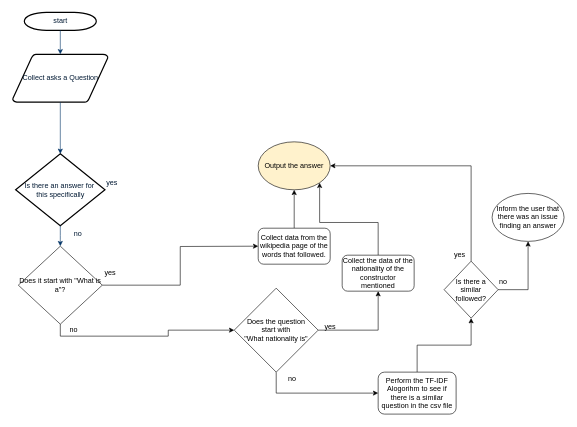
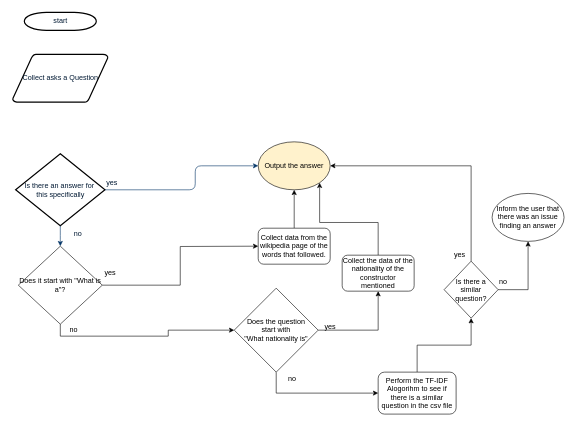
  <mxCell id="0" />
  <mxCell id="1" parent="0" />
  <mxCell id="2" value="start" style="shape=mxgraph.flowchart.terminator;fillColor=#FFFFFF;strokeColor=#000000;strokeWidth=2;gradientColor=none;gradientDirection=north;fontColor=#001933;fontStyle=0;html=1;" parent="1" vertex="1"><mxGeometry x="40" y="20" width="120" height="30" as="geometry" /></mxCell>
  <mxCell id="3" value="Collect asks a Question" style="shape=mxgraph.flowchart.data;fillColor=#FFFFFF;strokeColor=#000000;strokeWidth=2;gradientColor=none;gradientDirection=north;fontColor=#001933;fontStyle=0;html=1;" parent="1" vertex="1"><mxGeometry x="20.5" y="90" width="159" height="80" as="geometry" /></mxCell>
  <mxCell id="4" value="Is there an answer for&amp;nbsp;&lt;br&gt;this specifically" style="shape=mxgraph.flowchart.decision;fillColor=#FFFFFF;strokeColor=#000000;strokeWidth=2;gradientColor=none;gradientDirection=north;fontColor=#001933;fontStyle=0;html=1;" parent="1" vertex="1"><mxGeometry x="25.5" y="256" width="149" height="120" as="geometry" /></mxCell>
- <mxCell id="5" style="fontColor=#001933;fontStyle=1;strokeColor=#003366;strokeWidth=1;html=1;" parent="1" source="2" target="3" edge="1"><mxGeometry relative="1" as="geometry" /></mxCell>
- <mxCell id="6" style="entryX=0.5;entryY=0;entryPerimeter=0;fontColor=#001933;fontStyle=1;strokeColor=#003366;strokeWidth=1;html=1;exitX=0.5;exitY=1;exitDx=0;exitDy=0;exitPerimeter=0;" parent="1" source="3" target="4" edge="1"><mxGeometry relative="1" as="geometry"><mxPoint x="100.9" y="290" as="sourcePoint" /></mxGeometry></mxCell>
+ <mxCell id="7" value="" style="edgeStyle=elbowEdgeStyle;elbow=horizontal;exitX=1;exitY=0.5;exitPerimeter=0;fontColor=#001933;fontStyle=1;strokeColor=#003366;strokeWidth=1;html=1;entryX=0;entryY=0.5;entryDx=0;entryDy=0;" parent="1" source="4" target="11" edge="1"><mxGeometry x="381" y="28.5" width="100" height="100" as="geometry"><mxPoint x="530" y="407" as="sourcePoint" /><mxPoint x="410" y="290" as="targetPoint" /><Array as="points"><mxPoint x="325" y="360" /></Array></mxGeometry></mxCell>
  <mxCell id="8" value="yes" style="text;fontColor=#001933;fontStyle=0;html=1;strokeColor=none;gradientColor=none;fillColor=none;strokeWidth=2;" parent="1" vertex="1"><mxGeometry x="174.5" y="290" width="40" height="26" as="geometry" /></mxCell>
  <mxCell id="9" value="" style="edgeStyle=elbowEdgeStyle;elbow=horizontal;fontColor=#001933;fontStyle=1;strokeColor=#003366;strokeWidth=1;html=1;entryX=0.5;entryY=0;entryDx=0;entryDy=0;" parent="1" source="4" target="14" edge="1"><mxGeometry width="100" height="100" as="geometry"><mxPoint y="60" as="sourcePoint" x="-220" /><mxPoint x="100" y="420" as="targetPoint" /></mxGeometry></mxCell>
  <mxCell id="10" value="no" style="text;fontColor=#001933;fontStyle=0;html=1;strokeColor=none;gradientColor=none;fillColor=none;strokeWidth=2;align=center;" parent="1" vertex="1"><mxGeometry x="109" y="376" width="40" height="26" as="geometry" /></mxCell>
  <mxCell id="11" value="Output the answer" style="ellipse;whiteSpace=wrap;html=1;fillColor=#fff2cc;" vertex="1" parent="1"><mxGeometry x="430" y="236" width="120" height="80" as="geometry" /></mxCell>
  <mxCell id="12" style="edgeStyle=orthogonalEdgeStyle;rounded=0;orthogonalLoop=1;jettySize=auto;html=1;exitX=1;exitY=0.5;exitDx=0;exitDy=0;" edge="1" parent="1" source="14"><mxGeometry relative="1" as="geometry"><mxPoint x="430" y="410" as="targetPoint" /></mxGeometry></mxCell>
  <mxCell id="13" style="edgeStyle=orthogonalEdgeStyle;rounded=0;orthogonalLoop=1;jettySize=auto;html=1;exitX=0.5;exitY=1;exitDx=0;exitDy=0;entryX=0;entryY=0.5;entryDx=0;entryDy=0;" edge="1" parent="1" source="14" target="20"><mxGeometry relative="1" as="geometry" /></mxCell>
  <mxCell id="14" value="Does it start with &quot;What is a&quot;?" style="rhombus;whiteSpace=wrap;html=1;" vertex="1" parent="1"><mxGeometry x="30" y="410" width="140" height="130" as="geometry" /></mxCell>
  <mxCell id="15" value="yes" style="text;html=1;resizable=0;points=[];autosize=1;align=left;verticalAlign=top;spacingTop=-4;" vertex="1" parent="1"><mxGeometry x="172" y="445" width="30" height="20" as="geometry" /></mxCell>
  <mxCell id="16" style="edgeStyle=orthogonalEdgeStyle;rounded=0;orthogonalLoop=1;jettySize=auto;html=1;exitX=0.5;exitY=0;exitDx=0;exitDy=0;entryX=0.5;entryY=1;entryDx=0;entryDy=0;" edge="1" parent="1" source="17" target="11"><mxGeometry relative="1" as="geometry" /></mxCell>
  <mxCell id="17" value="Collect data from the wikipedia page of the words that followed." style="rounded=1;whiteSpace=wrap;html=1;" vertex="1" parent="1"><mxGeometry x="430" y="380" width="120" height="60" as="geometry" /></mxCell>
  <mxCell id="18" style="edgeStyle=orthogonalEdgeStyle;rounded=0;orthogonalLoop=1;jettySize=auto;html=1;exitX=1;exitY=0.5;exitDx=0;exitDy=0;entryX=0.5;entryY=1;entryDx=0;entryDy=0;" edge="1" parent="1" source="20" target="23"><mxGeometry relative="1" as="geometry" /></mxCell>
  <mxCell id="19" style="edgeStyle=orthogonalEdgeStyle;rounded=0;orthogonalLoop=1;jettySize=auto;html=1;exitX=0.5;exitY=1;exitDx=0;exitDy=0;entryX=0;entryY=0.5;entryDx=0;entryDy=0;" edge="1" parent="1" source="20" target="29"><mxGeometry relative="1" as="geometry" /></mxCell>
  <mxCell id="20" value="Does the question&lt;br&gt;start with&lt;br&gt;&quot;What nationality is&quot;" style="rhombus;whiteSpace=wrap;html=1;" vertex="1" parent="1"><mxGeometry x="390" y="480" width="140" height="140" as="geometry" /></mxCell>
  <mxCell id="21" value="no" style="text;html=1;resizable=0;points=[];autosize=1;align=left;verticalAlign=top;spacingTop=-4;" vertex="1" parent="1"><mxGeometry x="114" y="540" width="30" height="20" as="geometry" /></mxCell>
  <mxCell id="22" style="edgeStyle=orthogonalEdgeStyle;rounded=0;orthogonalLoop=1;jettySize=auto;html=1;exitX=0.5;exitY=0;exitDx=0;exitDy=0;entryX=1;entryY=1;entryDx=0;entryDy=0;" edge="1" parent="1" source="23" target="11"><mxGeometry relative="1" as="geometry" /></mxCell>
  <mxCell id="23" value="Collect the data of the nationality of the constructor mentioned" style="rounded=1;whiteSpace=wrap;html=1;" vertex="1" parent="1"><mxGeometry x="570" y="425" width="120" height="60" as="geometry" /></mxCell>
  <mxCell id="24" value="yes" style="text;html=1;resizable=0;points=[];autosize=1;align=left;verticalAlign=top;spacingTop=-4;" vertex="1" parent="1"><mxGeometry x="539" y="534" width="30" height="20" as="geometry" /></mxCell>
  <mxCell id="25" style="edgeStyle=orthogonalEdgeStyle;rounded=0;orthogonalLoop=1;jettySize=auto;html=1;exitX=0.5;exitY=0;exitDx=0;exitDy=0;entryX=1;entryY=0.5;entryDx=0;entryDy=0;" edge="1" parent="1" source="27" target="11"><mxGeometry relative="1" as="geometry" /></mxCell>
  <mxCell id="26" style="edgeStyle=orthogonalEdgeStyle;rounded=0;orthogonalLoop=1;jettySize=auto;html=1;exitX=1;exitY=0.5;exitDx=0;exitDy=0;entryX=0.5;entryY=1;entryDx=0;entryDy=0;" edge="1" parent="1" source="27" target="32"><mxGeometry relative="1" as="geometry" /></mxCell>
- <mxCell id="27" value="Is there a similar followed?" style="rhombus;whiteSpace=wrap;html=1;" vertex="1" parent="1"><mxGeometry x="740" y="435" width="90" height="95" as="geometry" /></mxCell>
+ <mxCell id="27" value="Is there a similar question?" style="rhombus;whiteSpace=wrap;html=1;" vertex="1" parent="1"><mxGeometry x="740" y="435" width="90" height="95" as="geometry" /></mxCell>
  <mxCell id="28" style="edgeStyle=orthogonalEdgeStyle;rounded=0;orthogonalLoop=1;jettySize=auto;html=1;exitX=0.5;exitY=0;exitDx=0;exitDy=0;entryX=0.5;entryY=1;entryDx=0;entryDy=0;" edge="1" parent="1" source="29" target="27"><mxGeometry relative="1" as="geometry" /></mxCell>
  <mxCell id="29" value="Perform the TF-IDF Alogorihm to see if there is a similar question in the csv file" style="rounded=1;whiteSpace=wrap;html=1;" vertex="1" parent="1"><mxGeometry x="630" y="620" width="130" height="70" as="geometry" /></mxCell>
  <mxCell id="30" value="no" style="text;html=1;resizable=0;points=[];autosize=1;align=left;verticalAlign=top;spacingTop=-4;" vertex="1" parent="1"><mxGeometry x="478" y="621" width="30" height="20" as="geometry" /></mxCell>
  <mxCell id="31" value="yes" style="text;html=1;resizable=0;points=[];autosize=1;align=left;verticalAlign=top;spacingTop=-4;" vertex="1" parent="1"><mxGeometry x="755" y="415" width="30" height="20" as="geometry" /></mxCell>
  <mxCell id="32" value="Inform the user that there was an issue finding an answer" style="ellipse;whiteSpace=wrap;html=1;" vertex="1" parent="1"><mxGeometry x="820" y="322" width="120" height="80" as="geometry" /></mxCell>
  <mxCell id="33" value="no" style="text;html=1;resizable=0;points=[];autosize=1;align=left;verticalAlign=top;spacingTop=-4;" vertex="1" parent="1"><mxGeometry x="830" y="460" width="30" height="20" as="geometry" /></mxCell>
